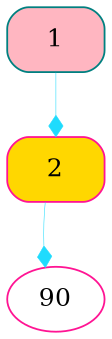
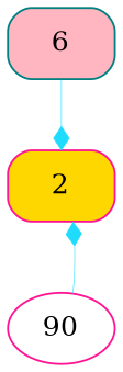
  digraph {
    fontname=Helvetica
    node [color=deeppink shape=box style="filled,rounded"]
    edge [arrowhead=diamond color="#1FDBFD" style="setlinewidth(0.3)"]
    2 [fillcolor=gold]
    n2 [fillcolor=white label=90 shape=ellipse]
-   1 [color=teal fillcolor=lightpink]
-   2 -> n2
+   1 [color=teal fillcolor=lightpink label=6]
+   n2 -> 2
    1 -> 2
  }
